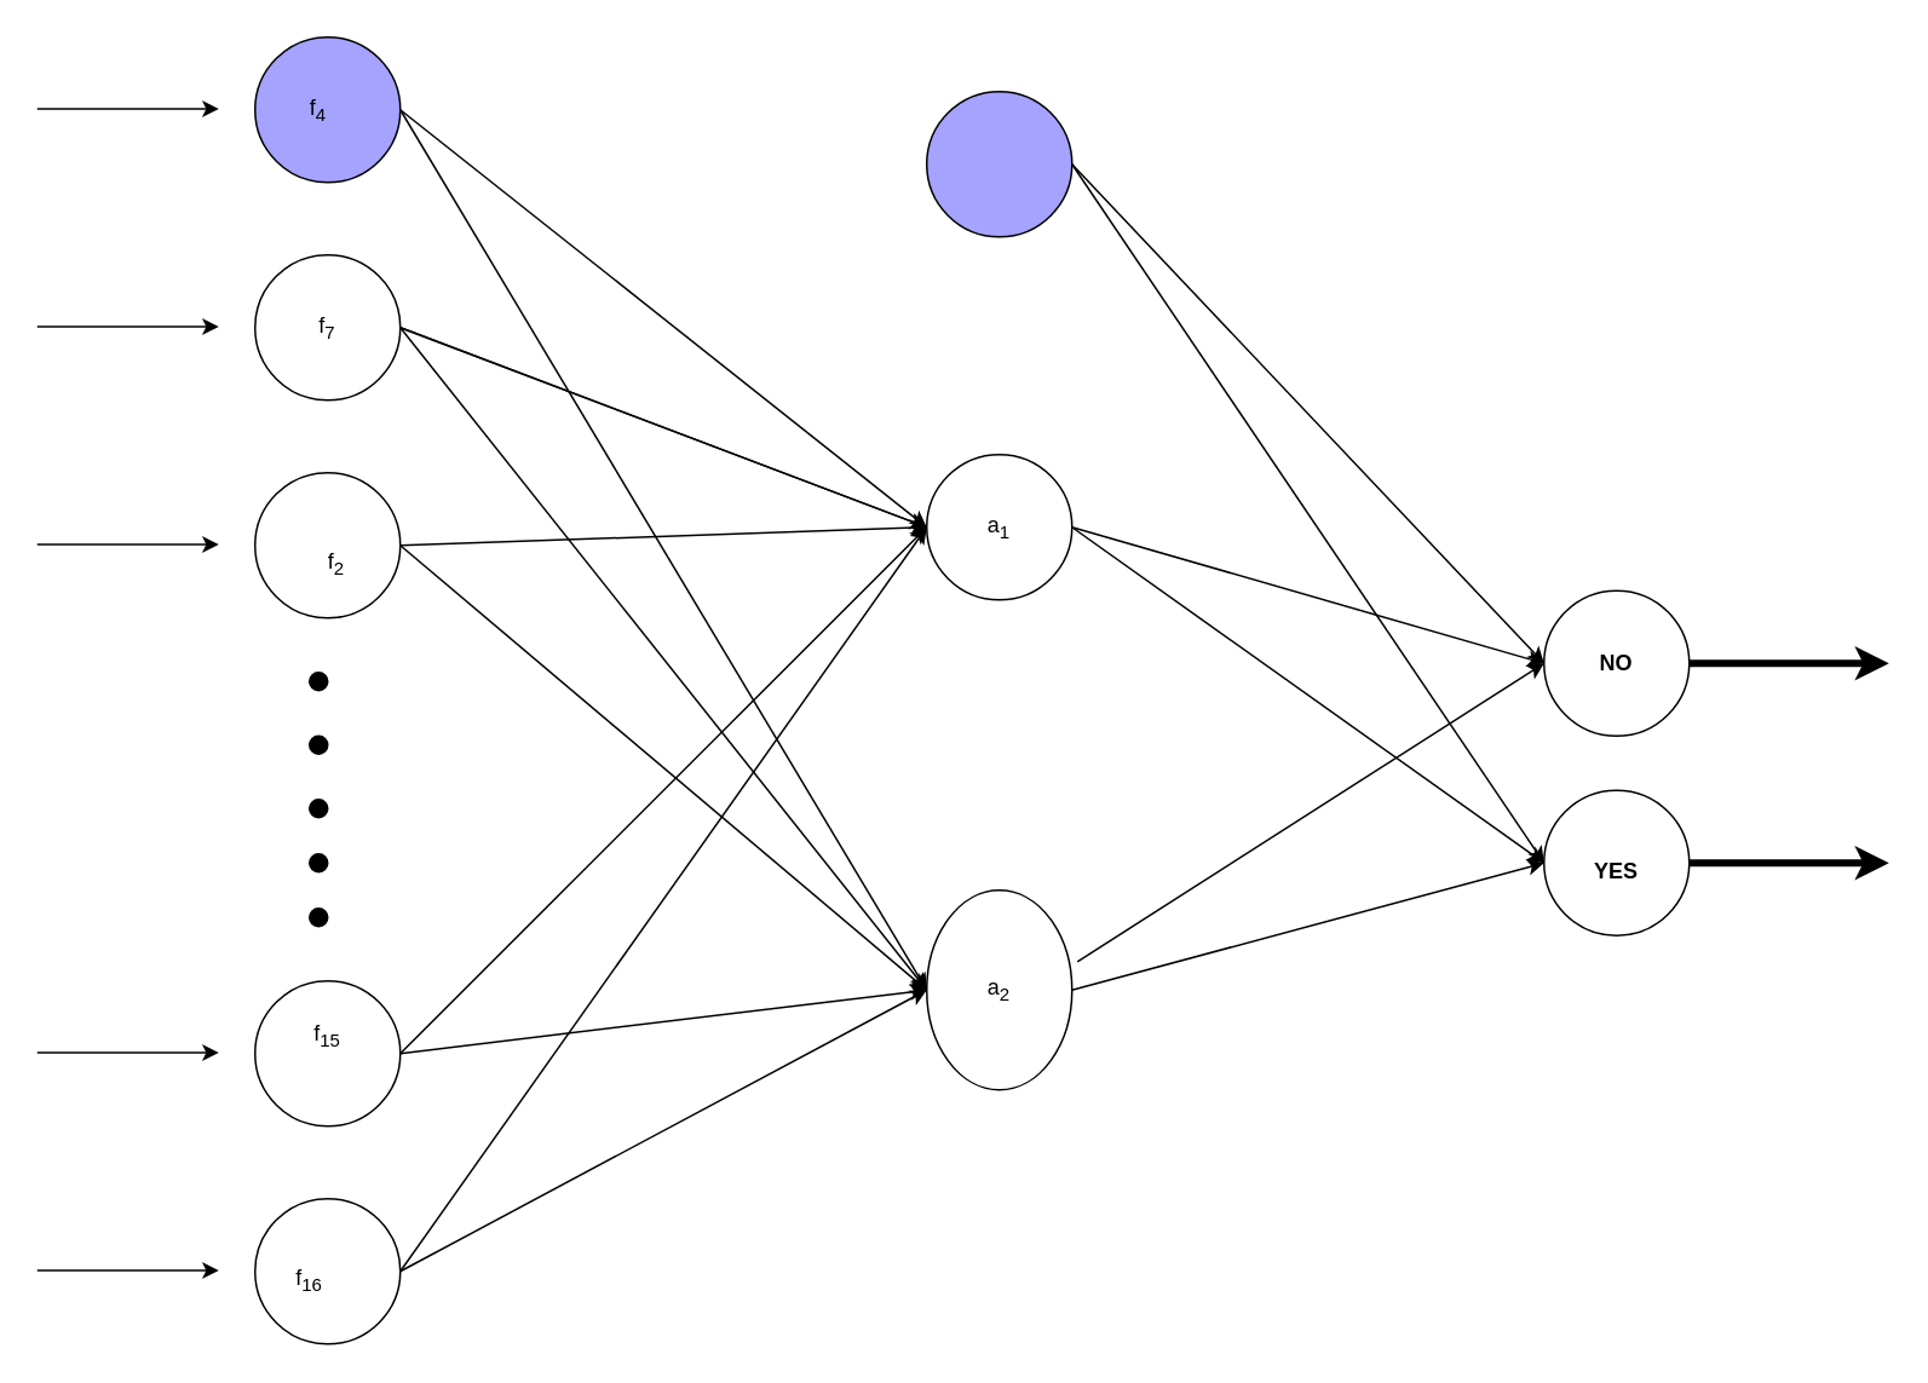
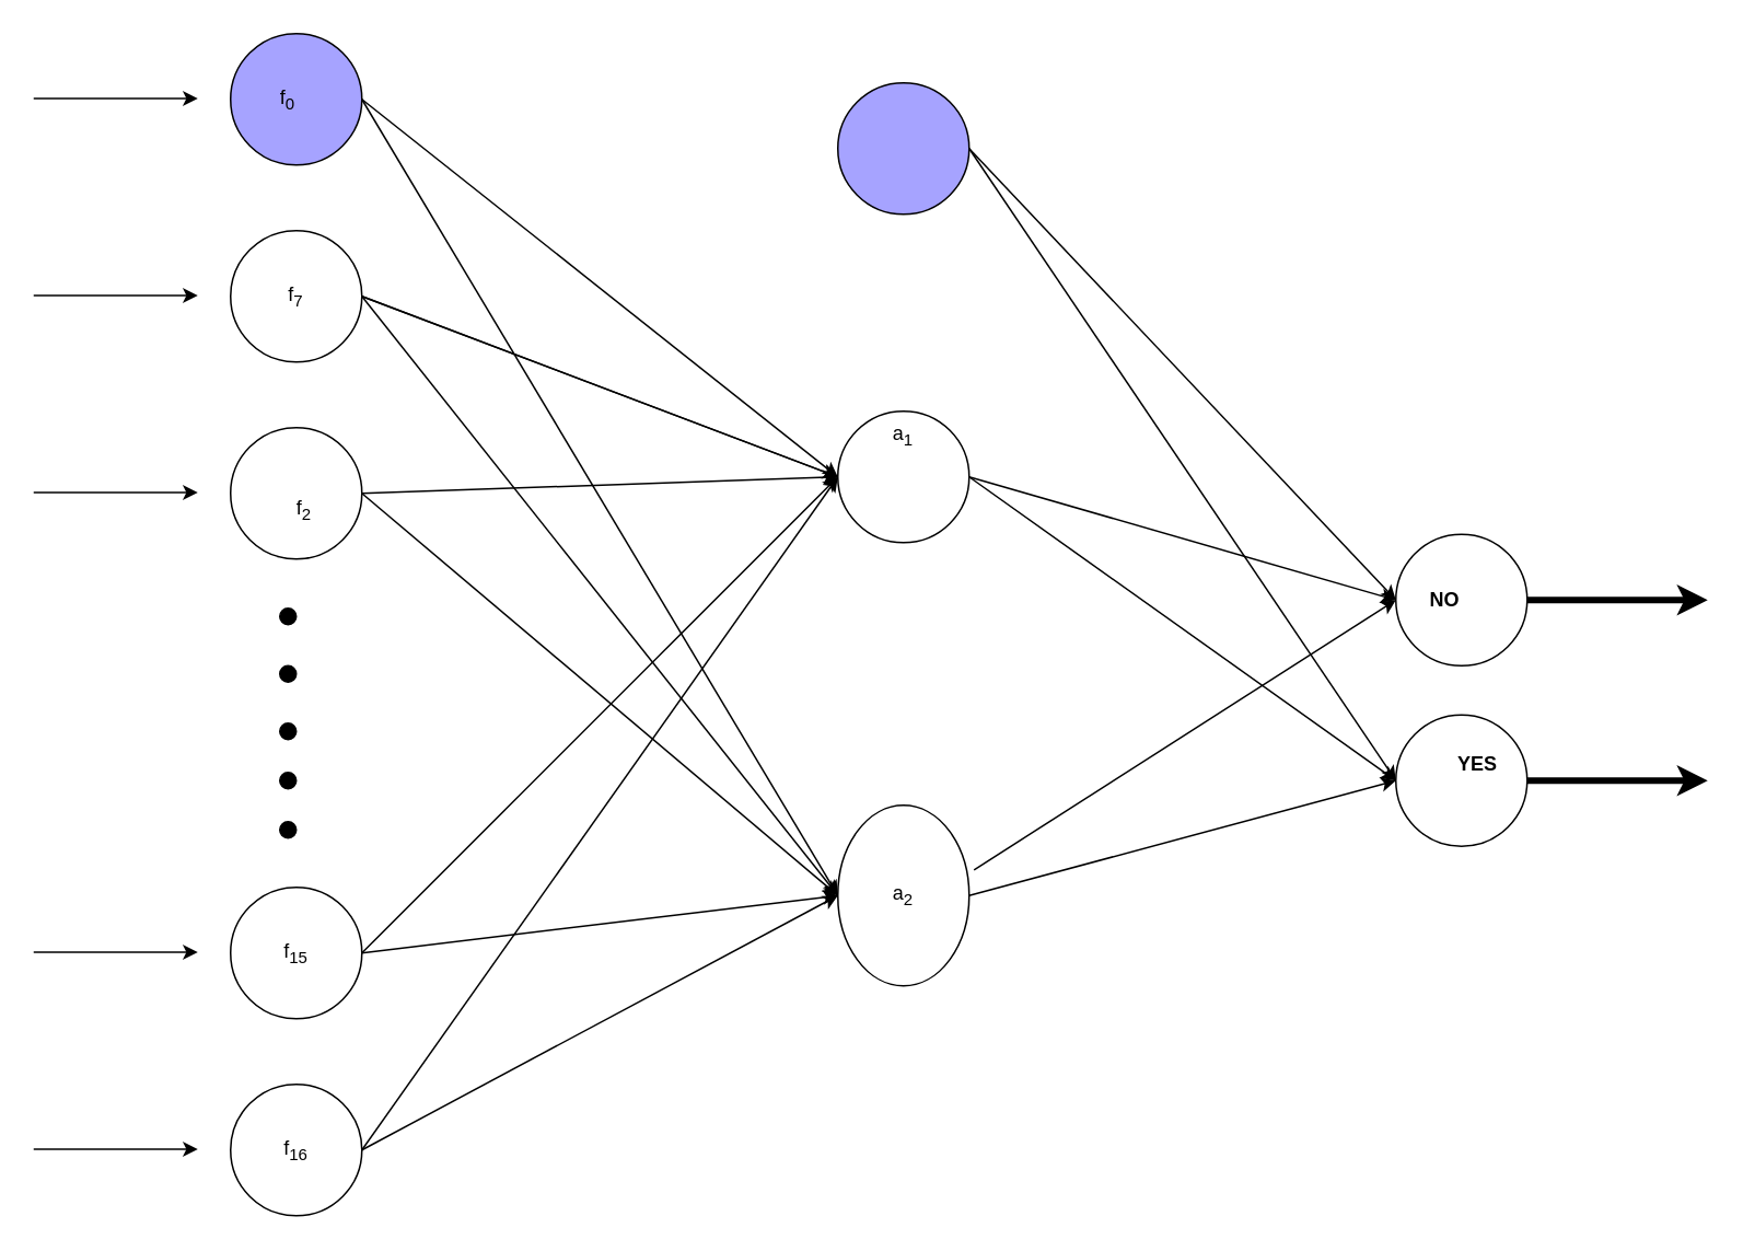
  <mxCell id="0" />
  <mxCell id="1" parent="0" />
  <mxCell id="2" value="" style="ellipse;whiteSpace=wrap;html=1;aspect=fixed;fillColor=#A6A3FF;" vertex="1" parent="1"><mxGeometry x="140" y="20" width="80" height="80" as="geometry" /></mxCell>
  <mxCell id="3" value="" style="ellipse;whiteSpace=wrap;html=1;aspect=fixed;" vertex="1" parent="1"><mxGeometry x="140" y="140" width="80" height="80" as="geometry" /></mxCell>
  <mxCell id="4" value="" style="ellipse;whiteSpace=wrap;html=1;aspect=fixed;" vertex="1" parent="1"><mxGeometry x="140" y="260" width="80" height="80" as="geometry" /></mxCell>
  <mxCell id="5" value="" style="ellipse;whiteSpace=wrap;html=1;aspect=fixed;" vertex="1" parent="1"><mxGeometry x="140" y="540" width="80" height="80" as="geometry" /></mxCell>
  <mxCell id="6" value="" style="ellipse;whiteSpace=wrap;html=1;aspect=fixed;fillColor=#000000;" vertex="1" parent="1"><mxGeometry x="170" y="370" width="10" height="10" as="geometry" /></mxCell>
  <mxCell id="7" value="" style="ellipse;whiteSpace=wrap;html=1;aspect=fixed;fillColor=#000000;" vertex="1" parent="1"><mxGeometry x="170" y="405" width="10" height="10" as="geometry" /></mxCell>
  <mxCell id="8" value="" style="ellipse;whiteSpace=wrap;html=1;aspect=fixed;fillColor=#000000;" vertex="1" parent="1"><mxGeometry x="170" y="440" width="10" height="10" as="geometry" /></mxCell>
  <mxCell id="9" value="" style="ellipse;whiteSpace=wrap;html=1;aspect=fixed;fillColor=#000000;" vertex="1" parent="1"><mxGeometry x="170" y="470" width="10" height="10" as="geometry" /></mxCell>
  <mxCell id="10" value="" style="ellipse;whiteSpace=wrap;html=1;aspect=fixed;fillColor=#000000;" vertex="1" parent="1"><mxGeometry x="170" y="500" width="10" height="10" as="geometry" /></mxCell>
  <mxCell id="11" value="" style="ellipse;whiteSpace=wrap;html=1;aspect=fixed;" vertex="1" parent="1"><mxGeometry x="140" y="660" width="80" height="80" as="geometry" /></mxCell>
  <mxCell id="12" value="f&lt;sub&gt;2&lt;/sub&gt;" style="text;html=1;strokeColor=none;fillColor=none;align=center;verticalAlign=middle;whiteSpace=wrap;rounded=0;" vertex="1" parent="1"><mxGeometry x="165" y="300" width="40" height="20" as="geometry" /></mxCell>
- <mxCell id="13" value="f&lt;sub&gt;4&lt;/sub&gt;" style="text;html=1;strokeColor=none;fillColor=none;align=center;verticalAlign=middle;whiteSpace=wrap;rounded=0;" vertex="1" parent="1"><mxGeometry x="155" y="50" width="40" height="20" as="geometry" /></mxCell>
+ <mxCell id="13" value="f&lt;sub&gt;0&lt;/sub&gt;" style="text;html=1;strokeColor=none;fillColor=none;align=center;verticalAlign=middle;whiteSpace=wrap;rounded=0;" vertex="1" parent="1"><mxGeometry x="155" y="50" width="40" height="20" as="geometry" /></mxCell>
  <mxCell id="14" value="f&lt;sub&gt;7&lt;/sub&gt;" style="text;html=1;strokeColor=none;fillColor=none;align=center;verticalAlign=middle;whiteSpace=wrap;rounded=0;" vertex="1" parent="1"><mxGeometry x="160" y="170" width="40" height="20" as="geometry" /></mxCell>
- <mxCell id="15" value="f&lt;sub&gt;16&lt;/sub&gt;" style="text;html=1;strokeColor=none;fillColor=none;align=center;verticalAlign=middle;whiteSpace=wrap;rounded=0;" vertex="1" parent="1"><mxGeometry x="150" y="695" width="40" height="20" as="geometry" /></mxCell>
- <mxCell id="16" value="f&lt;sub&gt;15&lt;/sub&gt;" style="text;html=1;strokeColor=none;fillColor=none;align=center;verticalAlign=middle;whiteSpace=wrap;rounded=0;" vertex="1" parent="1"><mxGeometry x="160" y="560" width="40" height="20" as="geometry" /></mxCell>
+ <mxCell id="15" value="f&lt;sub&gt;16&lt;/sub&gt;" style="text;html=1;strokeColor=none;fillColor=none;align=center;verticalAlign=middle;whiteSpace=wrap;rounded=0;" vertex="1" parent="1"><mxGeometry x="160" y="690" width="40" height="20" as="geometry" /></mxCell>
+ <mxCell id="16" value="f&lt;sub&gt;15&lt;/sub&gt;" style="text;html=1;strokeColor=none;fillColor=none;align=center;verticalAlign=middle;whiteSpace=wrap;rounded=0;" vertex="1" parent="1"><mxGeometry x="160" y="570" width="40" height="20" as="geometry" /></mxCell>
  <mxCell id="17" value="" style="endArrow=classic;html=1;" edge="1" parent="1"><mxGeometry width="50" height="50" relative="1" as="geometry"><mxPoint x="20" y="59.5" as="sourcePoint" /><mxPoint x="120" y="59.5" as="targetPoint" /></mxGeometry></mxCell>
  <mxCell id="18" value="" style="endArrow=classic;html=1;" edge="1" parent="1"><mxGeometry width="50" height="50" relative="1" as="geometry"><mxPoint x="20" y="179.5" as="sourcePoint" /><mxPoint x="120" y="179.5" as="targetPoint" /></mxGeometry></mxCell>
  <mxCell id="19" value="" style="endArrow=classic;html=1;" edge="1" parent="1"><mxGeometry width="50" height="50" relative="1" as="geometry"><mxPoint x="20" y="299.5" as="sourcePoint" /><mxPoint x="120" y="299.5" as="targetPoint" /></mxGeometry></mxCell>
  <mxCell id="20" value="" style="endArrow=classic;html=1;" edge="1" parent="1"><mxGeometry width="50" height="50" relative="1" as="geometry"><mxPoint x="20" y="579.5" as="sourcePoint" /><mxPoint x="120" y="579.5" as="targetPoint" /></mxGeometry></mxCell>
  <mxCell id="21" value="" style="endArrow=classic;html=1;" edge="1" parent="1"><mxGeometry width="50" height="50" relative="1" as="geometry"><mxPoint x="20" y="699.5" as="sourcePoint" /><mxPoint x="120" y="699.5" as="targetPoint" /></mxGeometry></mxCell>
  <mxCell id="22" value="" style="ellipse;whiteSpace=wrap;html=1;aspect=fixed;fillColor=#A6A3FF;" vertex="1" parent="1"><mxGeometry x="510" y="50" width="80" height="80" as="geometry" /></mxCell>
  <mxCell id="23" value="" style="ellipse;whiteSpace=wrap;html=1;aspect=fixed;" vertex="1" parent="1"><mxGeometry x="510" y="250" width="80" height="80" as="geometry" /></mxCell>
  <mxCell id="24" value="a&lt;sub&gt;2&lt;/sub&gt;" style="ellipse;whiteSpace=wrap;html=1;aspect=fixed;" vertex="1" parent="1"><mxGeometry x="510" y="490" width="80" height="110" as="geometry" /></mxCell>
  <mxCell id="25" value="" style="ellipse;whiteSpace=wrap;html=1;aspect=fixed;" vertex="1" parent="1"><mxGeometry x="850" y="325" width="80" height="80" as="geometry" /></mxCell>
  <mxCell id="26" value="" style="ellipse;whiteSpace=wrap;html=1;aspect=fixed;" vertex="1" parent="1"><mxGeometry x="850" y="435" width="80" height="80" as="geometry" /></mxCell>
  <mxCell id="27" value="" style="endArrow=classic;html=1;exitX=1;exitY=0.5;exitDx=0;exitDy=0;entryX=0;entryY=0.5;entryDx=0;entryDy=0;" edge="1" parent="1" source="3" target="23"><mxGeometry width="50" height="50" relative="1" as="geometry"><mxPoint x="590" y="420" as="sourcePoint" /><mxPoint x="640" y="370" as="targetPoint" /></mxGeometry></mxCell>
  <mxCell id="28" value="" style="endArrow=classic;html=1;exitX=1;exitY=0.5;exitDx=0;exitDy=0;entryX=0;entryY=0.5;entryDx=0;entryDy=0;" edge="1" parent="1" source="2" target="23"><mxGeometry width="50" height="50" relative="1" as="geometry"><mxPoint x="590" y="420" as="sourcePoint" /><mxPoint x="640" y="370" as="targetPoint" /></mxGeometry></mxCell>
  <mxCell id="29" value="" style="endArrow=classic;html=1;exitX=1;exitY=0.5;exitDx=0;exitDy=0;entryX=0;entryY=0.5;entryDx=0;entryDy=0;" edge="1" parent="1" source="2" target="24"><mxGeometry width="50" height="50" relative="1" as="geometry"><mxPoint x="590" y="420" as="sourcePoint" /><mxPoint x="640" y="370" as="targetPoint" /></mxGeometry></mxCell>
  <mxCell id="30" value="" style="endArrow=classic;html=1;exitX=1;exitY=0.5;exitDx=0;exitDy=0;entryX=0;entryY=0.5;entryDx=0;entryDy=0;" edge="1" parent="1" source="3" target="23"><mxGeometry width="50" height="50" relative="1" as="geometry"><mxPoint x="590" y="420" as="sourcePoint" /><mxPoint x="640" y="370" as="targetPoint" /></mxGeometry></mxCell>
  <mxCell id="31" value="" style="endArrow=classic;html=1;exitX=1;exitY=0.5;exitDx=0;exitDy=0;entryX=0;entryY=0.5;entryDx=0;entryDy=0;" edge="1" parent="1" source="4" target="23"><mxGeometry width="50" height="50" relative="1" as="geometry"><mxPoint x="590" y="420" as="sourcePoint" /><mxPoint x="640" y="370" as="targetPoint" /></mxGeometry></mxCell>
  <mxCell id="32" value="" style="endArrow=classic;html=1;exitX=1;exitY=0.5;exitDx=0;exitDy=0;entryX=0;entryY=0.5;entryDx=0;entryDy=0;" edge="1" parent="1" source="3" target="24"><mxGeometry width="50" height="50" relative="1" as="geometry"><mxPoint x="250" y="230" as="sourcePoint" /><mxPoint x="640" y="370" as="targetPoint" /></mxGeometry></mxCell>
  <mxCell id="33" value="" style="endArrow=classic;html=1;exitX=1;exitY=0.5;exitDx=0;exitDy=0;entryX=0;entryY=0.5;entryDx=0;entryDy=0;" edge="1" parent="1" source="4" target="24"><mxGeometry width="50" height="50" relative="1" as="geometry"><mxPoint x="590" y="420" as="sourcePoint" /><mxPoint x="640" y="370" as="targetPoint" /></mxGeometry></mxCell>
  <mxCell id="34" value="" style="endArrow=classic;html=1;exitX=1;exitY=0.5;exitDx=0;exitDy=0;entryX=0;entryY=0.5;entryDx=0;entryDy=0;" edge="1" parent="1" source="5" target="23"><mxGeometry width="50" height="50" relative="1" as="geometry"><mxPoint x="590" y="420" as="sourcePoint" /><mxPoint x="640" y="370" as="targetPoint" /></mxGeometry></mxCell>
  <mxCell id="35" value="" style="endArrow=classic;html=1;exitX=1;exitY=0.5;exitDx=0;exitDy=0;entryX=0;entryY=0.5;entryDx=0;entryDy=0;" edge="1" parent="1" source="5" target="24"><mxGeometry width="50" height="50" relative="1" as="geometry"><mxPoint x="590" y="420" as="sourcePoint" /><mxPoint x="460" y="550" as="targetPoint" /></mxGeometry></mxCell>
  <mxCell id="36" value="" style="endArrow=classic;html=1;exitX=1;exitY=0.5;exitDx=0;exitDy=0;entryX=0;entryY=0.5;entryDx=0;entryDy=0;" edge="1" parent="1" source="11" target="23"><mxGeometry width="50" height="50" relative="1" as="geometry"><mxPoint x="590" y="420" as="sourcePoint" /><mxPoint x="640" y="370" as="targetPoint" /></mxGeometry></mxCell>
  <mxCell id="37" value="" style="endArrow=classic;html=1;exitX=1;exitY=0.5;exitDx=0;exitDy=0;entryX=0;entryY=0.5;entryDx=0;entryDy=0;" edge="1" parent="1" source="11" target="24"><mxGeometry width="50" height="50" relative="1" as="geometry"><mxPoint x="590" y="420" as="sourcePoint" /><mxPoint x="640" y="370" as="targetPoint" /></mxGeometry></mxCell>
  <mxCell id="38" value="" style="endArrow=classic;html=1;exitX=1;exitY=0.5;exitDx=0;exitDy=0;entryX=0;entryY=0.5;entryDx=0;entryDy=0;" edge="1" parent="1" source="22" target="25"><mxGeometry width="50" height="50" relative="1" as="geometry"><mxPoint x="590" y="420" as="sourcePoint" /><mxPoint x="770" y="260" as="targetPoint" /></mxGeometry></mxCell>
  <mxCell id="39" value="" style="endArrow=classic;html=1;exitX=1;exitY=0.5;exitDx=0;exitDy=0;entryX=0;entryY=0.5;entryDx=0;entryDy=0;" edge="1" parent="1" source="23" target="25"><mxGeometry width="50" height="50" relative="1" as="geometry"><mxPoint x="590" y="420" as="sourcePoint" /><mxPoint x="640" y="370" as="targetPoint" /></mxGeometry></mxCell>
  <mxCell id="40" value="" style="endArrow=classic;html=1;exitX=1.037;exitY=0.358;exitDx=0;exitDy=0;exitPerimeter=0;entryX=0;entryY=0.5;entryDx=0;entryDy=0;" edge="1" parent="1" source="24" target="25"><mxGeometry width="50" height="50" relative="1" as="geometry"><mxPoint x="590" y="420" as="sourcePoint" /><mxPoint x="750" y="290" as="targetPoint" /></mxGeometry></mxCell>
  <mxCell id="41" value="" style="endArrow=classic;html=1;exitX=1;exitY=0.5;exitDx=0;exitDy=0;entryX=0;entryY=0.5;entryDx=0;entryDy=0;" edge="1" parent="1" source="22" target="26"><mxGeometry width="50" height="50" relative="1" as="geometry"><mxPoint x="590" y="420" as="sourcePoint" /><mxPoint x="640" y="370" as="targetPoint" /></mxGeometry></mxCell>
  <mxCell id="42" value="" style="endArrow=classic;html=1;entryX=0;entryY=0.5;entryDx=0;entryDy=0;exitX=1;exitY=0.5;exitDx=0;exitDy=0;" edge="1" parent="1" source="23" target="26"><mxGeometry width="50" height="50" relative="1" as="geometry"><mxPoint x="540" y="370" as="sourcePoint" /><mxPoint x="640" y="370" as="targetPoint" /></mxGeometry></mxCell>
  <mxCell id="43" value="" style="endArrow=classic;html=1;exitX=1;exitY=0.5;exitDx=0;exitDy=0;entryX=0;entryY=0.5;entryDx=0;entryDy=0;" edge="1" parent="1" source="24" target="26"><mxGeometry width="50" height="50" relative="1" as="geometry"><mxPoint x="590" y="420" as="sourcePoint" /><mxPoint x="640" y="370" as="targetPoint" /></mxGeometry></mxCell>
  <mxCell id="44" value="" style="endArrow=classic;html=1;exitX=1;exitY=0.5;exitDx=0;exitDy=0;rounded=0;strokeWidth=4;" edge="1" parent="1" source="25"><mxGeometry width="50" height="50" relative="1" as="geometry"><mxPoint x="590" y="420" as="sourcePoint" /><mxPoint x="1040" y="365" as="targetPoint" /></mxGeometry></mxCell>
  <mxCell id="45" value="" style="endArrow=classic;html=1;exitX=1;exitY=0.5;exitDx=0;exitDy=0;strokeWidth=4;" edge="1" parent="1" source="26"><mxGeometry width="50" height="50" relative="1" as="geometry"><mxPoint x="930" y="480" as="sourcePoint" /><mxPoint x="1040" y="475" as="targetPoint" /></mxGeometry></mxCell>
- <mxCell id="46" value="&lt;b&gt;YES&lt;/b&gt;" style="text;html=1;strokeColor=none;fillColor=none;align=center;verticalAlign=middle;whiteSpace=wrap;rounded=0;" vertex="1" parent="1"><mxGeometry x="870" y="470" width="40" height="20" as="geometry" /></mxCell>
- <mxCell id="47" value="&lt;b&gt;NO&lt;/b&gt;" style="text;html=1;strokeColor=none;fillColor=none;align=center;verticalAlign=middle;whiteSpace=wrap;rounded=0;" vertex="1" parent="1"><mxGeometry x="870" y="355" width="40" height="20" as="geometry" /></mxCell>
- <mxCell id="48" value="a&lt;sub&gt;1&lt;/sub&gt;" style="text;html=1;strokeColor=none;fillColor=none;align=center;verticalAlign=middle;whiteSpace=wrap;rounded=0;" vertex="1" parent="1"><mxGeometry x="530" y="280" width="40" height="20" as="geometry" /></mxCell>
+ <mxCell id="46" value="&lt;b&gt;YES&lt;/b&gt;" style="text;html=1;strokeColor=none;fillColor=none;align=center;verticalAlign=middle;whiteSpace=wrap;rounded=0;" vertex="1" parent="1"><mxGeometry x="880" y="455" width="40" height="20" as="geometry" /></mxCell>
+ <mxCell id="47" value="&lt;b&gt;NO&lt;/b&gt;" style="text;html=1;strokeColor=none;fillColor=none;align=center;verticalAlign=middle;whiteSpace=wrap;rounded=0;" vertex="1" parent="1"><mxGeometry x="860" y="355" width="40" height="20" as="geometry" /></mxCell>
+ <mxCell id="48" value="a&lt;sub&gt;1&lt;/sub&gt;" style="text;html=1;strokeColor=none;fillColor=none;align=center;verticalAlign=middle;whiteSpace=wrap;rounded=0;" vertex="1" parent="1"><mxGeometry x="530" y="255" width="40" height="20" as="geometry" /></mxCell>
